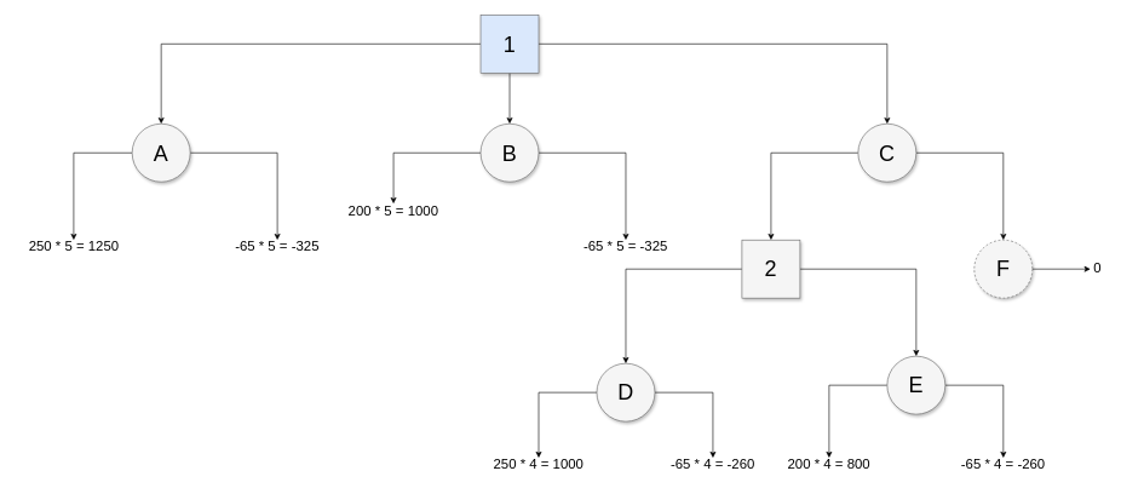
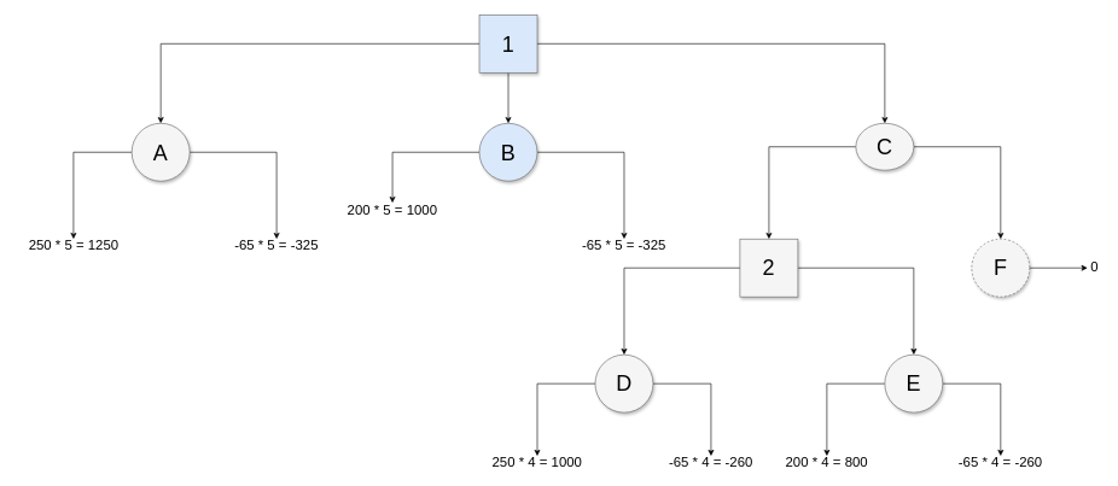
  <mxCell id="0" style=";html=1;" />
  <mxCell id="1" style=";html=1;" parent="0" />
  <mxCell id="2" style="edgeStyle=orthogonalEdgeStyle;rounded=0;orthogonalLoop=1;jettySize=auto;html=1;entryX=0.5;entryY=0;entryDx=0;entryDy=0;fontSize=19;" edge="1" parent="1" source="4" target="20"><mxGeometry relative="1" as="geometry" /></mxCell>
  <mxCell id="3" style="edgeStyle=orthogonalEdgeStyle;rounded=0;orthogonalLoop=1;jettySize=auto;html=1;fontSize=19;" edge="1" parent="1" source="4" target="22"><mxGeometry relative="1" as="geometry" /></mxCell>
  <mxCell id="4" value="A" style="ellipse;whiteSpace=wrap;html=1;rounded=0;shadow=1;strokeColor=#666666;strokeWidth=1;fontSize=30;align=center;fillColor=#f5f5f5;" parent="1" vertex="1"><mxGeometry x="181" y="170" width="80" height="80" as="geometry" /></mxCell>
  <mxCell id="5" style="edgeStyle=orthogonalEdgeStyle;rounded=0;orthogonalLoop=1;jettySize=auto;html=1;exitX=1;exitY=0.5;exitDx=0;exitDy=0;entryX=0.5;entryY=0;entryDx=0;entryDy=0;fontSize=19;" edge="1" parent="1" source="7" target="33"><mxGeometry relative="1" as="geometry" /></mxCell>
  <mxCell id="6" style="edgeStyle=orthogonalEdgeStyle;rounded=0;orthogonalLoop=1;jettySize=auto;html=1;exitX=0;exitY=0.5;exitDx=0;exitDy=0;fontSize=19;" edge="1" parent="1" source="7" target="32"><mxGeometry relative="1" as="geometry" /></mxCell>
- <mxCell id="7" value="D" style="ellipse;whiteSpace=wrap;html=1;rounded=0;shadow=1;strokeColor=#666666;strokeWidth=1;fontSize=30;align=center;fillColor=#f5f5f5;" parent="1" vertex="1"><mxGeometry x="821" y="500" width="80" height="80" as="geometry" /></mxCell>
+ <mxCell id="7" value="D" style="ellipse;whiteSpace=wrap;html=1;rounded=0;shadow=1;strokeColor=#666666;strokeWidth=1;fontSize=30;align=center;fillColor=#f5f5f5;" parent="1" vertex="1"><mxGeometry x="821" y="490" width="80" height="80" as="geometry" /></mxCell>
  <mxCell id="8" style="edgeStyle=orthogonalEdgeStyle;rounded=0;orthogonalLoop=1;jettySize=auto;html=1;fontSize=19;" edge="1" parent="1" source="9" target="28"><mxGeometry relative="1" as="geometry" /></mxCell>
  <mxCell id="9" value="F" style="ellipse;whiteSpace=wrap;html=1;rounded=0;shadow=1;strokeColor=#666666;strokeWidth=1;fontSize=30;align=center;fillColor=#f5f5f5;dashed=1;" parent="1" vertex="1"><mxGeometry x="1341" y="330" width="80" height="80" as="geometry" /></mxCell>
  <mxCell id="10" style="edgeStyle=orthogonalEdgeStyle;rounded=0;orthogonalLoop=1;jettySize=auto;html=1;entryX=0.5;entryY=0;entryDx=0;entryDy=0;fontSize=19;" edge="1" parent="1" source="12" target="27"><mxGeometry relative="1" as="geometry" /></mxCell>
  <mxCell id="11" style="edgeStyle=orthogonalEdgeStyle;rounded=0;orthogonalLoop=1;jettySize=auto;html=1;fontSize=19;" edge="1" parent="1" source="12" target="9"><mxGeometry relative="1" as="geometry" /></mxCell>
- <mxCell id="12" value="C" style="ellipse;whiteSpace=wrap;html=1;rounded=0;shadow=1;strokeColor=#666666;strokeWidth=1;fontSize=30;align=center;fillColor=#f5f5f5;" parent="1" vertex="1"><mxGeometry x="1181" y="170" width="80" height="80" as="geometry" /></mxCell>
+ <mxCell id="12" value="C" style="ellipse;whiteSpace=wrap;html=1;rounded=0;shadow=1;strokeColor=#666666;strokeWidth=1;fontSize=30;align=center;fillColor=#f5f5f5;" parent="1" vertex="1"><mxGeometry x="1181" y="170" width="80" height="65" as="geometry" /></mxCell>
  <mxCell id="13" style="edgeStyle=orthogonalEdgeStyle;rounded=0;orthogonalLoop=1;jettySize=auto;html=1;entryX=0.5;entryY=0;entryDx=0;entryDy=0;fontSize=19;" edge="1" parent="1" source="15" target="21"><mxGeometry relative="1" as="geometry" /></mxCell>
  <mxCell id="14" style="edgeStyle=orthogonalEdgeStyle;rounded=0;orthogonalLoop=1;jettySize=auto;html=1;entryX=0.5;entryY=0;entryDx=0;entryDy=0;fontSize=19;" edge="1" parent="1" source="15" target="24"><mxGeometry relative="1" as="geometry" /></mxCell>
- <mxCell id="15" value="B" style="ellipse;whiteSpace=wrap;html=1;rounded=0;shadow=1;strokeColor=#666666;strokeWidth=1;fontSize=30;align=center;fillColor=#f5f5f5;" parent="1" vertex="1"><mxGeometry x="661" y="170" width="80" height="80" as="geometry" /></mxCell>
+ <mxCell id="15" value="B" style="ellipse;whiteSpace=wrap;html=1;rounded=0;shadow=1;strokeColor=#666666;strokeWidth=1;fontSize=30;align=center;fillColor=#dae8fc;" parent="1" vertex="1"><mxGeometry x="661" y="170" width="80" height="80" as="geometry" /></mxCell>
  <mxCell id="16" style="edgeStyle=orthogonalEdgeStyle;rounded=0;orthogonalLoop=1;jettySize=auto;html=1;" edge="1" parent="1" source="19" target="4"><mxGeometry relative="1" as="geometry" /></mxCell>
  <mxCell id="17" style="edgeStyle=orthogonalEdgeStyle;rounded=0;orthogonalLoop=1;jettySize=auto;html=1;" edge="1" parent="1" source="19" target="12"><mxGeometry relative="1" as="geometry" /></mxCell>
  <mxCell id="18" style="edgeStyle=orthogonalEdgeStyle;rounded=0;orthogonalLoop=1;jettySize=auto;html=1;" edge="1" parent="1" source="19" target="15"><mxGeometry relative="1" as="geometry" /></mxCell>
  <mxCell id="19" value="1" style="whiteSpace=wrap;html=1;aspect=fixed;rounded=0;shadow=1;fontSize=30;strokeColor=#666666;strokeWidth=1;fillColor=#dae8fc;" vertex="1" parent="1"><mxGeometry x="661" y="20" width="80" height="80" as="geometry" /></mxCell>
  <mxCell id="20" value="250 * 5 = 1250" style="text;html=1;strokeColor=none;fillColor=none;align=center;verticalAlign=middle;whiteSpace=wrap;rounded=0;strokeWidth=4;fontSize=19;fontStyle=0" vertex="1" parent="1"><mxGeometry x="20.5" y="330" width="160" height="20" as="geometry" /></mxCell>
  <mxCell id="21" value="200 * 5 = 1000" style="text;html=1;strokeColor=none;fillColor=none;align=center;verticalAlign=middle;whiteSpace=wrap;rounded=0;strokeWidth=4;fontSize=19;fontStyle=0" vertex="1" parent="1"><mxGeometry x="461" y="280" width="160" height="20" as="geometry" /></mxCell>
  <mxCell id="22" value="-65 * 5 = -325&lt;span style=&quot;color: rgba(0 , 0 , 0 , 0) ; font-family: monospace ; font-size: 0px&quot;&gt;%3CmxGraphModel%3E%3Croot%3E%3CmxCell%20id%3D%220%22%2F%3E%3CmxCell%20id%3D%221%22%20parent%3D%220%22%2F%3E%3CmxCell%20id%3D%222%22%20value%3D%22250%20*%205%20%3D%201250%22%20style%3D%22text%3Bhtml%3D1%3BstrokeColor%3Dnone%3BfillColor%3Dnone%3Balign%3Dcenter%3BverticalAlign%3Dmiddle%3BwhiteSpace%3Dwrap%3Brounded%3D0%3BstrokeWidth%3D4%3BfontSize%3D19%3BfontStyle%3D0%22%20vertex%3D%221%22%20parent%3D%221%22%3E%3CmxGeometry%20x%3D%2270%22%20y%3D%22540%22%20width%3D%22160%22%20height%3D%2220%22%20as%3D%22geometry%22%2F%3E%3C%2FmxCell%3E%3C%2Froot%3E%3C%2FmxGraphModel%3E325325&lt;/span&gt;" style="text;html=1;strokeColor=none;fillColor=none;align=center;verticalAlign=middle;whiteSpace=wrap;rounded=0;strokeWidth=4;fontSize=19;fontStyle=0" vertex="1" parent="1"><mxGeometry x="301" y="330" width="160" height="20" as="geometry" /></mxCell>
  <mxCell id="23" style="edgeStyle=orthogonalEdgeStyle;rounded=0;orthogonalLoop=1;jettySize=auto;html=1;exitX=0.5;exitY=1;exitDx=0;exitDy=0;fontSize=19;" edge="1" parent="1" source="22" target="22"><mxGeometry relative="1" as="geometry" /></mxCell>
  <mxCell id="24" value="-65 * 5 = -325" style="text;html=1;strokeColor=none;fillColor=none;align=center;verticalAlign=middle;whiteSpace=wrap;rounded=0;strokeWidth=4;fontSize=19;fontStyle=0" vertex="1" parent="1"><mxGeometry x="781" y="330" width="160" height="20" as="geometry" /></mxCell>
  <mxCell id="25" style="edgeStyle=orthogonalEdgeStyle;rounded=0;orthogonalLoop=1;jettySize=auto;html=1;entryX=0.5;entryY=0;entryDx=0;entryDy=0;fontSize=19;" edge="1" parent="1" source="27" target="7"><mxGeometry relative="1" as="geometry" /></mxCell>
  <mxCell id="26" style="edgeStyle=orthogonalEdgeStyle;rounded=0;orthogonalLoop=1;jettySize=auto;html=1;fontSize=19;" edge="1" parent="1" source="27" target="31"><mxGeometry relative="1" as="geometry" /></mxCell>
  <mxCell id="27" value="2" style="whiteSpace=wrap;html=1;aspect=fixed;strokeWidth=1;fontSize=30;rounded=0;shadow=1;strokeColor=#666666;fillColor=#f5f5f5;" vertex="1" parent="1"><mxGeometry x="1021" y="330" width="80" height="80" as="geometry" /></mxCell>
  <mxCell id="28" value="0" style="text;html=1;strokeColor=none;fillColor=none;align=center;verticalAlign=middle;whiteSpace=wrap;rounded=0;strokeWidth=4;fontSize=19;fontStyle=0" vertex="1" parent="1"><mxGeometry x="1501" y="360" width="20" height="20" as="geometry" /></mxCell>
  <mxCell id="29" style="edgeStyle=orthogonalEdgeStyle;rounded=0;orthogonalLoop=1;jettySize=auto;html=1;exitX=0;exitY=0.5;exitDx=0;exitDy=0;fontSize=19;" edge="1" parent="1" source="31" target="34"><mxGeometry relative="1" as="geometry" /></mxCell>
  <mxCell id="30" style="edgeStyle=orthogonalEdgeStyle;rounded=0;orthogonalLoop=1;jettySize=auto;html=1;exitX=1;exitY=0.5;exitDx=0;exitDy=0;entryX=0.5;entryY=0;entryDx=0;entryDy=0;fontSize=19;" edge="1" parent="1" source="31" target="36"><mxGeometry relative="1" as="geometry" /></mxCell>
  <mxCell id="31" value="E" style="ellipse;whiteSpace=wrap;html=1;rounded=0;shadow=1;strokeColor=#666666;strokeWidth=1;fontSize=30;align=center;fillColor=#f5f5f5;" vertex="1" parent="1"><mxGeometry x="1221" y="490" width="80" height="80" as="geometry" /></mxCell>
  <mxCell id="32" value="250 * 4 = 1000" style="text;html=1;strokeColor=none;fillColor=none;align=center;verticalAlign=middle;whiteSpace=wrap;rounded=0;strokeWidth=4;fontSize=19;fontStyle=0" vertex="1" parent="1"><mxGeometry x="661" y="630" width="160" height="20" as="geometry" /></mxCell>
  <mxCell id="33" value="-65 * 4 = -260" style="text;html=1;strokeColor=none;fillColor=none;align=center;verticalAlign=middle;whiteSpace=wrap;rounded=0;strokeWidth=4;fontSize=19;fontStyle=0" vertex="1" parent="1"><mxGeometry x="901" y="630" width="160" height="20" as="geometry" /></mxCell>
  <mxCell id="34" value="200 * 4 = 800" style="text;html=1;strokeColor=none;fillColor=none;align=center;verticalAlign=middle;whiteSpace=wrap;rounded=0;strokeWidth=4;fontSize=19;fontStyle=0" vertex="1" parent="1"><mxGeometry x="1061" y="630" width="160" height="20" as="geometry" /></mxCell>
  <mxCell id="35" style="edgeStyle=orthogonalEdgeStyle;rounded=0;orthogonalLoop=1;jettySize=auto;html=1;exitX=0.5;exitY=1;exitDx=0;exitDy=0;fontSize=19;" edge="1" parent="1" source="33" target="33"><mxGeometry relative="1" as="geometry" /></mxCell>
  <mxCell id="36" value="-65 * 4 = -260" style="text;html=1;strokeColor=none;fillColor=none;align=center;verticalAlign=middle;whiteSpace=wrap;rounded=0;strokeWidth=4;fontSize=19;fontStyle=0" vertex="1" parent="1"><mxGeometry x="1301" y="630" width="160" height="20" as="geometry" /></mxCell>
